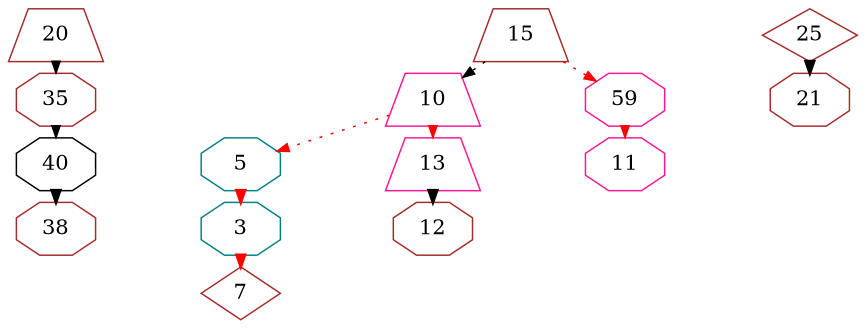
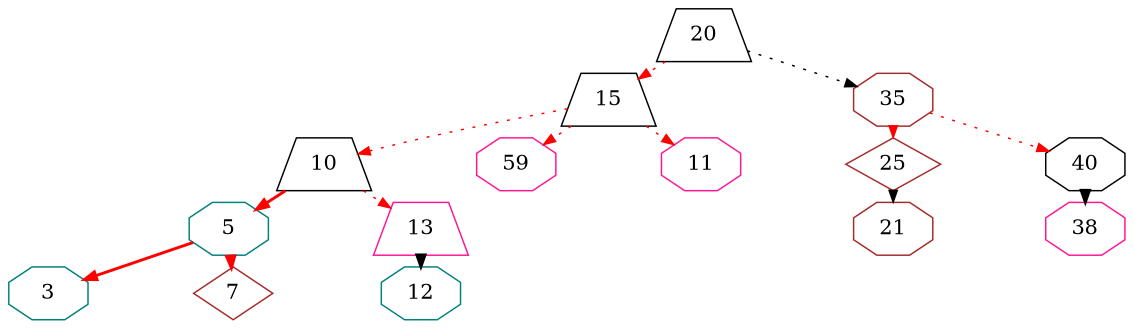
  digraph {
    nodesep=1
    ordering=out
    ranksep=0.1
    node [color=brown shape=octagon]
    edge [arrowsize=0.8 color=red style=dotted]
-   20 [shape=trapezium]
-   15 [shape=trapezium]
+   20 [color=black shape=trapezium]
+   15 [color=black shape=trapezium]
    35
-   10 [color=deeppink shape=trapezium]
+   10 [color=black shape=trapezium]
    n5 [color=deeppink label=59]
    25 [shape=diamond]
    40 [color=black]
    5 [color=teal]
    13 [color=deeppink shape=trapezium]
    n10 [color=deeppink label=11]
    21
-   38
+   38 [color=deeppink]
    3 [color=teal]
    7 [shape=diamond]
-   12
+   12 [color=teal]
+   20 -> 15
    20 -> 35 [color=black]
-   15 -> 10 [color=black]
+   15 -> 10
    15 -> n5
-   35 -> 40 [color=black]
-   10 -> 5
+   35 -> 25
+   35 -> 40
+   10 -> 5 [style=bold]
    10 -> 13
-   n5 -> n10 [side=left]
-   25 -> 21 [color=black side=left style=bold]
+   15 -> n10 [side=left]
+   25 -> 21 [color=black side=left]
    40 -> 38 [color=black side=left style=bold]
    5 -> 3 [style=bold]
-   3 -> 7 [style=bold]
+   5 -> 7 [style=bold]
    13 -> 12 [color=black side=left style=bold]
  }
